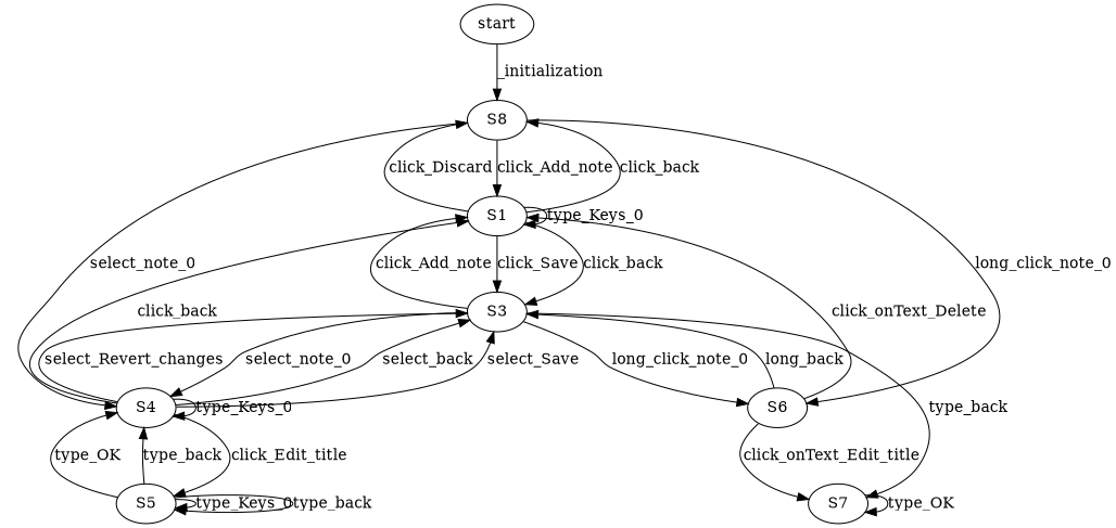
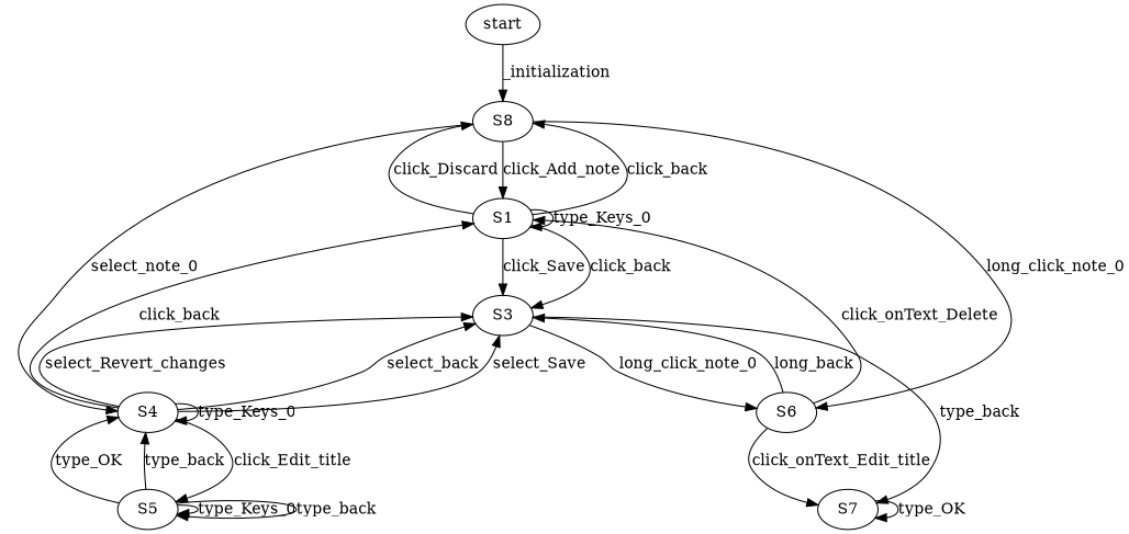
  digraph {
    n1 [label=S8]
    start
    S1
    S4
    S6
    S3
    S5
    S7
    n1 -> S1 [label=click_Add_note]
    n1 -> S4 [label=select_note_0]
    n1 -> S6 [label=long_click_note_0]
    start -> n1 [label=_initialization]
    S1 -> n1 [label=click_back]
    S1 -> n1 [label=click_Discard]
    S1 -> S1 [label=type_Keys_0]
    S1 -> S3 [label=click_Save]
    S1 -> S3 [label=click_back]
    S4 -> S1 [label=click_back]
    S4 -> S4 [label=type_Keys_0]
    S4 -> S3 [label=select_back]
    S4 -> S3 [label=select_Save]
    S4 -> S3 [label=select_Revert_changes]
    S4 -> S5 [label=click_Edit_title]
    S6 -> S1 [label=click_onText_Delete]
    S6 -> S3 [label=long_back]
    S6 -> S7 [label=click_onText_Edit_title]
-   S3 -> S1 [label=click_Add_note]
-   S3 -> S4 [label=select_note_0]
    S3 -> S6 [label=long_click_note_0]
    S3 -> S7 [label=type_back]
    S5 -> S4 [label=type_OK]
    S5 -> S4 [label=type_back]
    S5 -> S5 [label=type_Keys_0]
    S5 -> S5 [label=type_back]
    S7 -> S7 [label=type_OK]
  }
